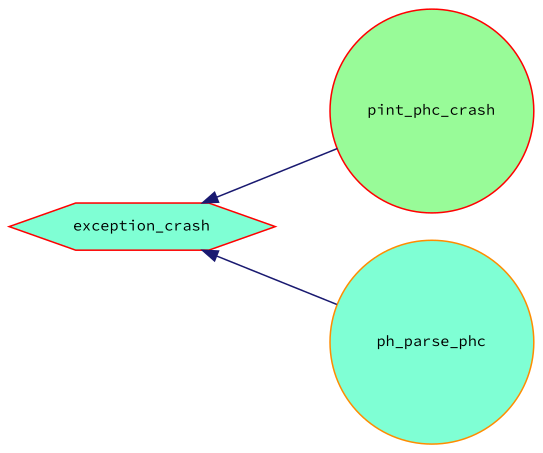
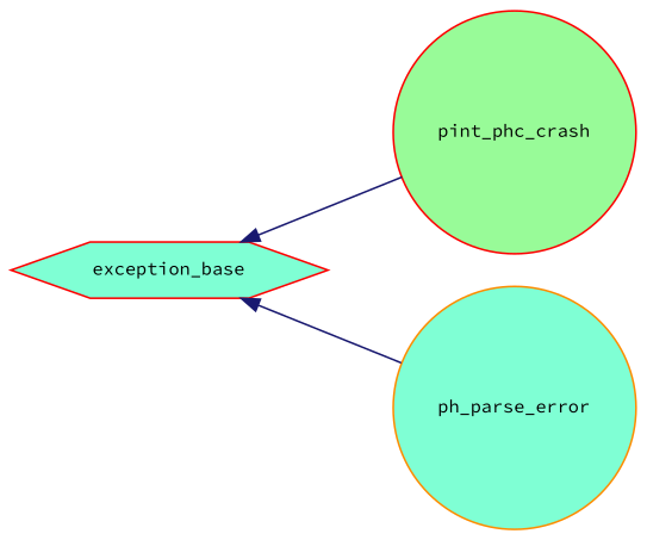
  digraph {
    fontname="Source Code Pro"
    rankdir=LR
    node [color=red fillcolor=aquamarine fontname="Source Code Pro" fontsize=10 shape=circle style=filled]
    edge [color=midnightblue dir=back fontname="Source Code Pro" fontsize=10 labelfontname=Helvetica labelfontsize=10 style=solid]
    n1 [fillcolor=palegreen fontcolor=black height=0.2 label=pint_phc_crash width=0.4]
-   n2 [color=darkorange height=0.2 label=ph_parse_phc width=0.4]
-   n3 [height=0.2 label=exception_crash shape=hexagon width=0.4]
+   n2 [color=darkorange height=0.2 label=ph_parse_error width=0.4]
+   n3 [height=0.2 label=exception_base shape=hexagon width=0.4]
    n3 -> n1
    n3 -> n2
  }
